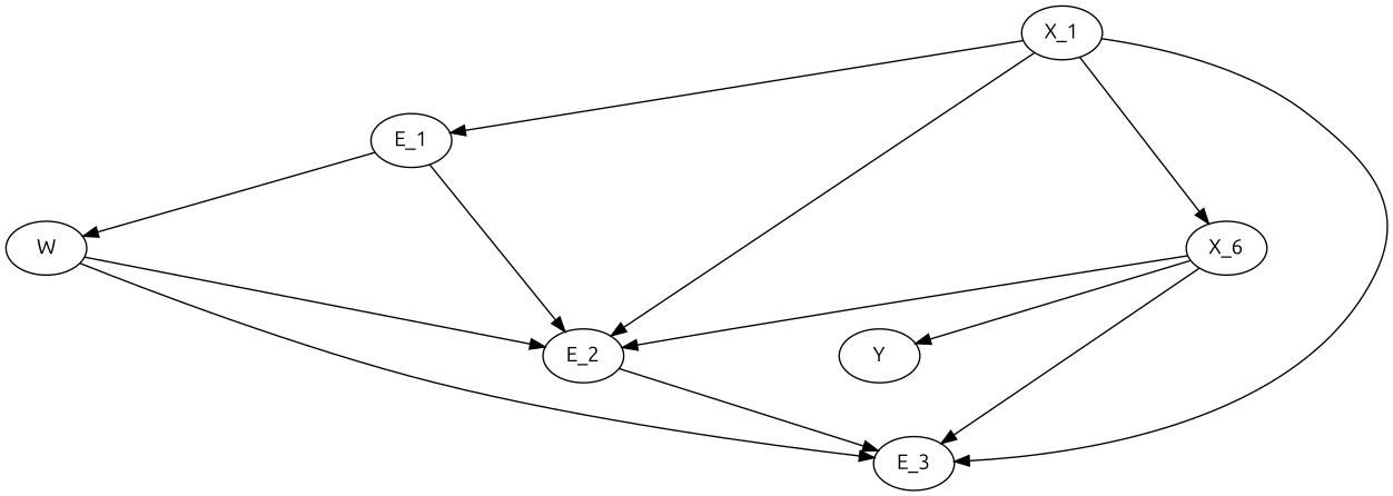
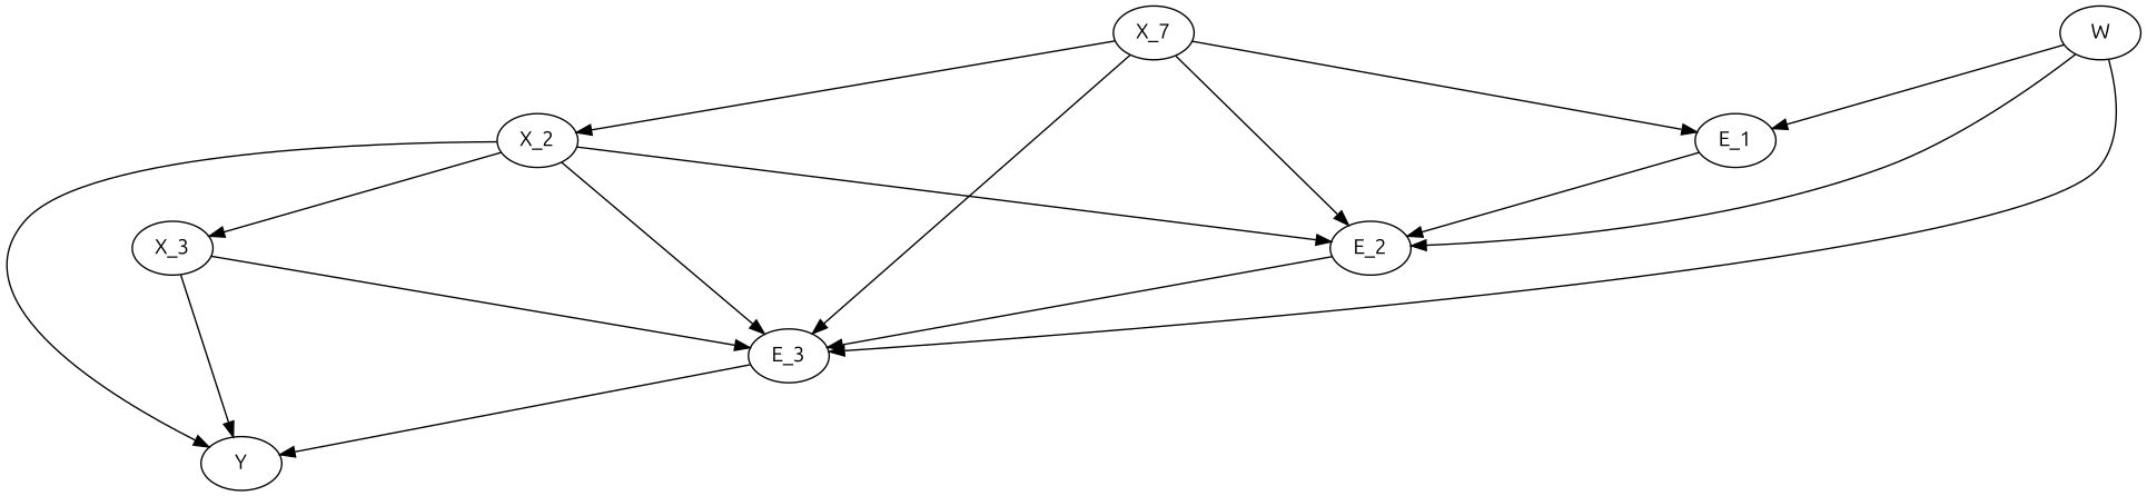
  digraph {
    fontname=Ubuntu
    nodesep=2
    rankdir=TB
    node [fontname=Ubuntu shape=ellipse]
    edge [fontname=Ubuntu]
    E_1
    E_2
    E_3
    Y
-   X_1
-   X_2 [label=X_6]
+   X_1 [label=X_7]
+   X_2
+   X_3
    W
    E_1 -> E_2
    E_2 -> E_3
+   E_3 -> Y
    X_1 -> E_1
    X_1 -> E_2
    X_1 -> E_3
    X_1 -> X_2
    X_2 -> E_2
    X_2 -> E_3
    X_2 -> Y
-   E_1 -> W
+   X_2 -> X_3
+   X_3 -> E_3
+   X_3 -> Y
+   W -> E_1
    W -> E_2
    W -> E_3
  }
